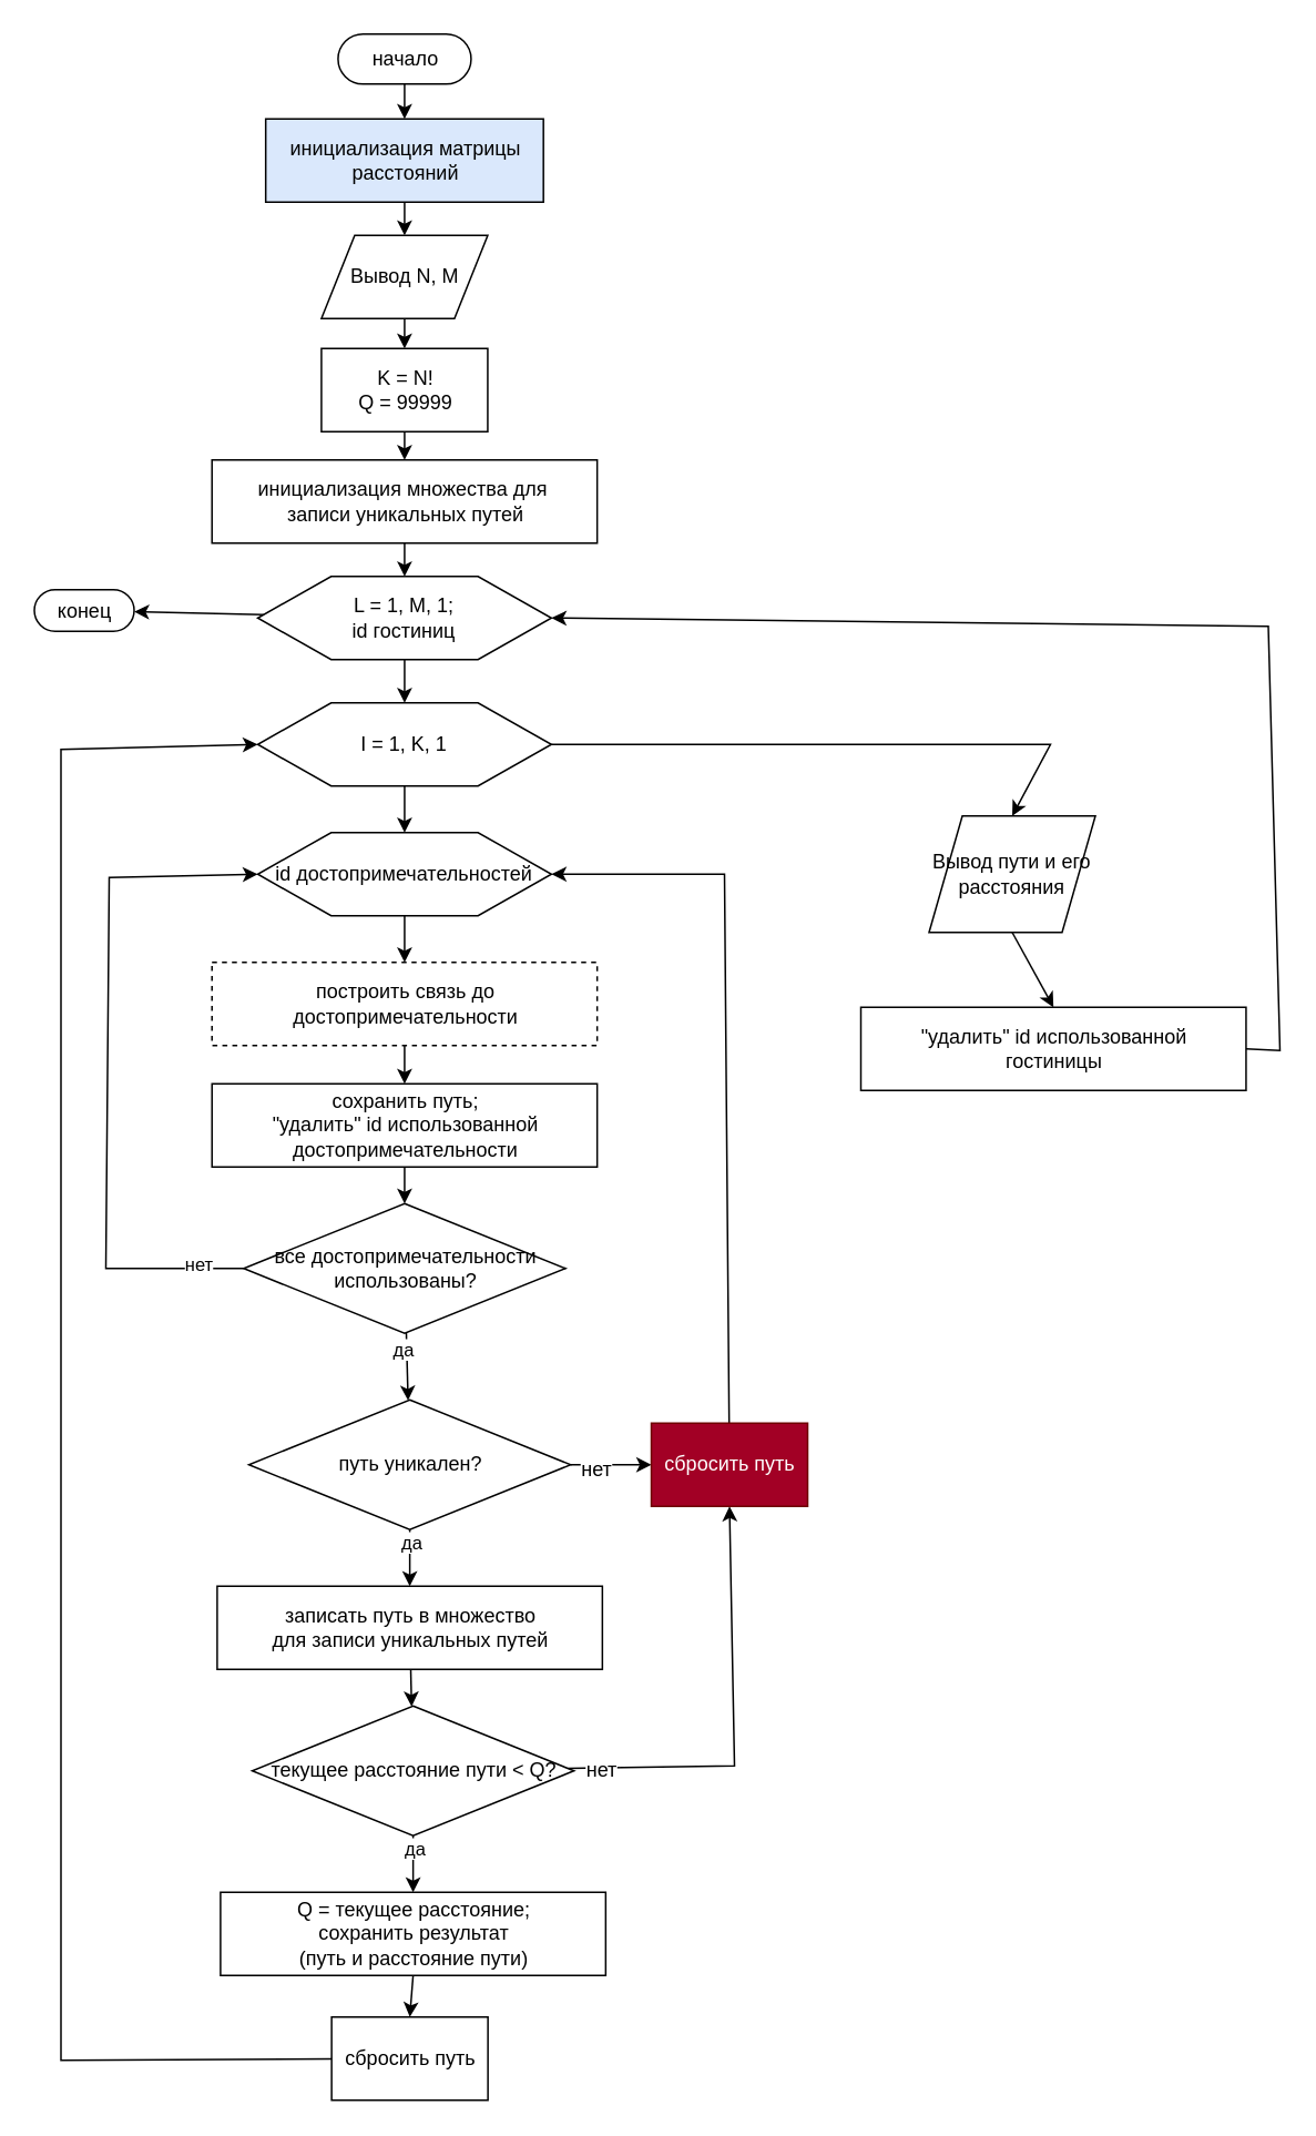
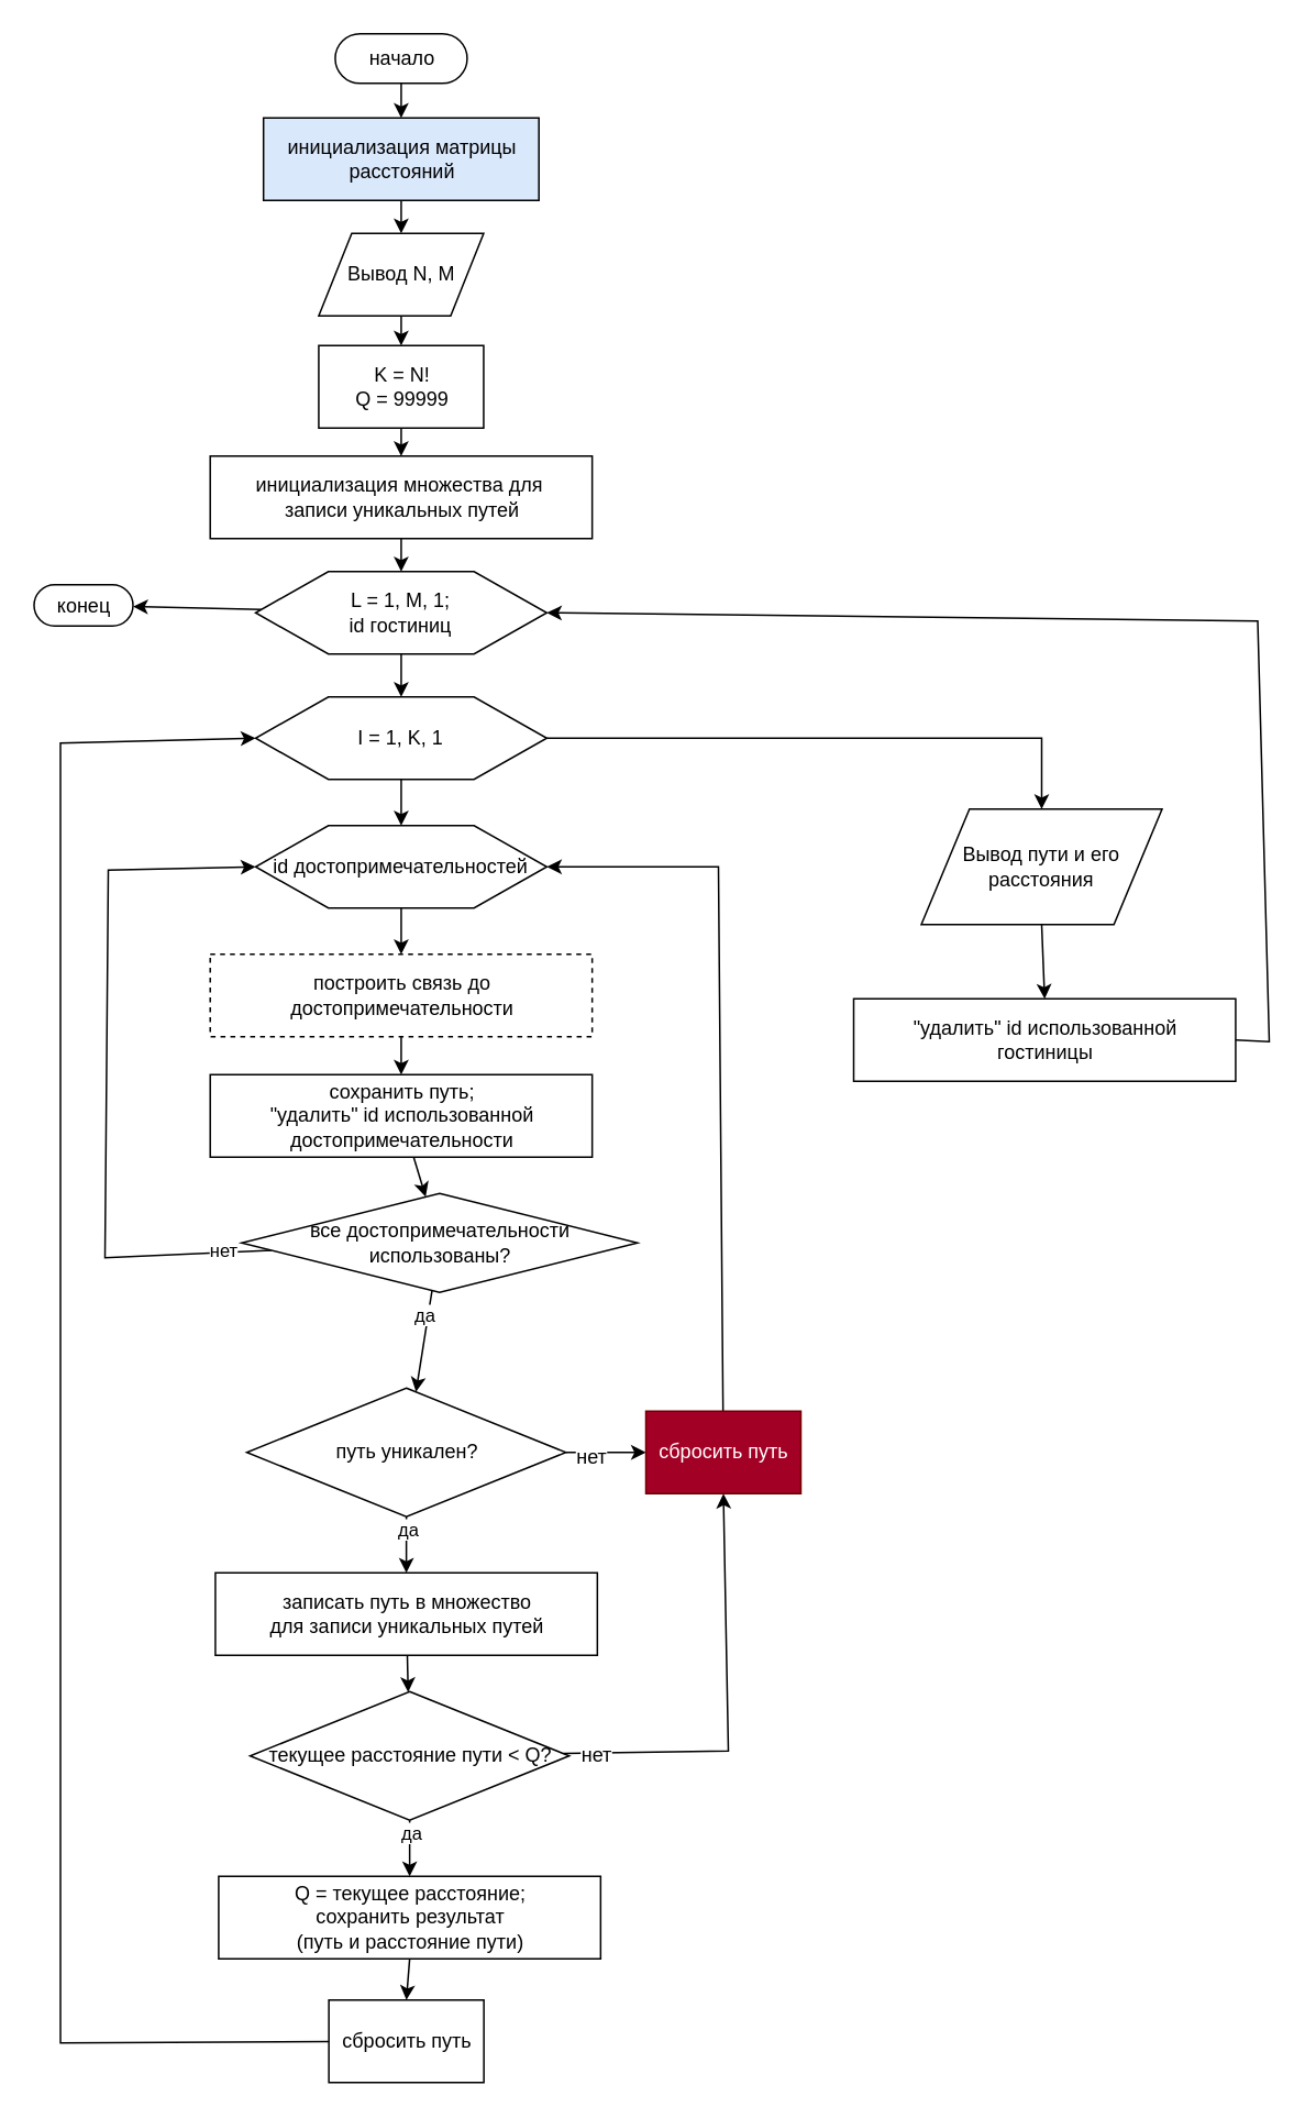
  <mxCell id="0" />
  <mxCell id="1" parent="0" />
  <mxCell id="2" style="edgeStyle=none;rounded=0;html=1;exitX=0.5;exitY=0.5;exitDx=0;exitDy=15;exitPerimeter=0;entryX=0.5;entryY=0;entryDx=0;entryDy=0;fontSize=12;" edge="1" parent="1" source="3" target="31"><mxGeometry relative="1" as="geometry" /></mxCell>
  <mxCell id="3" value="начало" style="html=1;dashed=0;whitespace=wrap;shape=mxgraph.dfd.start" vertex="1" parent="1"><mxGeometry x="202.62" y="20" width="80" height="30" as="geometry" /></mxCell>
  <mxCell id="4" style="edgeStyle=none;rounded=0;html=1;entryX=0.5;entryY=0;entryDx=0;entryDy=0;" edge="1" parent="1" source="6" target="12"><mxGeometry relative="1" as="geometry"><mxPoint x="213.258" y="442" as="targetPoint" /></mxGeometry></mxCell>
  <mxCell id="5" style="edgeStyle=none;rounded=0;html=1;exitX=1;exitY=0.5;exitDx=0;exitDy=0;entryX=0.5;entryY=0;entryDx=0;entryDy=0;" edge="1" parent="1" source="6" target="8"><mxGeometry relative="1" as="geometry"><mxPoint x="737.286" y="457.714" as="targetPoint" /><Array as="points"><mxPoint x="631" y="447" /></Array></mxGeometry></mxCell>
  <mxCell id="6" value="I = 1, K, 1" style="shape=hexagon;perimeter=hexagonPerimeter2;whiteSpace=wrap;html=1;size=0.25" vertex="1" parent="1"><mxGeometry x="154.31" y="422" width="176.63" height="50" as="geometry" /></mxCell>
  <mxCell id="7" style="edgeStyle=none;rounded=0;html=1;exitX=0.5;exitY=1;exitDx=0;exitDy=0;entryX=0.5;entryY=0;entryDx=0;entryDy=0;" edge="1" parent="1" source="8" target="35"><mxGeometry relative="1" as="geometry" /></mxCell>
- <mxCell id="8" value="Вывод пути и его расстояния" style="shape=parallelogram;perimeter=parallelogramPerimeter;whiteSpace=wrap;html=1;dashed=0;fillColor=none;" vertex="1" parent="1"><mxGeometry x="558" y="490" width="100" height="70" as="geometry" /></mxCell>
+ <mxCell id="8" value="Вывод пути и его расстояния" style="shape=parallelogram;perimeter=parallelogramPerimeter;whiteSpace=wrap;html=1;dashed=0;fillColor=none;" vertex="1" parent="1"><mxGeometry x="558" y="490" width="146" height="70" as="geometry" /></mxCell>
  <mxCell id="9" style="edgeStyle=none;html=1;" edge="1" parent="1" source="10" target="14"><mxGeometry relative="1" as="geometry"><mxPoint x="242.5" y="772" as="targetPoint" /></mxGeometry></mxCell>
  <mxCell id="10" value="построить связь до &lt;br&gt;достопримечательности" style="html=1;dashed=1;whitespace=wrap;" vertex="1" parent="1"><mxGeometry x="126.81" y="578" width="231.62" height="50" as="geometry" /></mxCell>
  <mxCell id="11" style="edgeStyle=none;rounded=0;html=1;" edge="1" parent="1" source="12" target="10"><mxGeometry relative="1" as="geometry"><mxPoint x="240.618" y="595" as="targetPoint" /></mxGeometry></mxCell>
  <mxCell id="12" value="id достопримечательностей" style="shape=hexagon;perimeter=hexagonPerimeter2;whiteSpace=wrap;html=1;size=0.25" vertex="1" parent="1"><mxGeometry x="154.32" y="500" width="176.63" height="50" as="geometry" /></mxCell>
  <mxCell id="13" style="edgeStyle=none;rounded=0;html=1;" edge="1" parent="1" source="14" target="21"><mxGeometry relative="1" as="geometry" /></mxCell>
  <mxCell id="14" value="сохранить путь;&lt;br&gt;&quot;удалить&quot; id использованной &lt;br&gt;достопримечательности" style="html=1;dashed=0;whitespace=wrap;" vertex="1" parent="1"><mxGeometry x="126.82" y="651" width="231.62" height="50" as="geometry" /></mxCell>
  <mxCell id="15" style="edgeStyle=none;rounded=0;html=1;entryX=0;entryY=0.5;entryDx=0;entryDy=0;" edge="1" parent="1" source="21" target="12"><mxGeometry relative="1" as="geometry"><Array as="points"><mxPoint x="63" y="762" /><mxPoint x="65" y="527" /></Array></mxGeometry></mxCell>
  <mxCell id="16" value="нет" style="edgeLabel;html=1;align=center;verticalAlign=middle;resizable=0;points=[];" vertex="1" connectable="0" parent="15"><mxGeometry x="-0.705" y="1" relative="1" as="geometry"><mxPoint x="33" y="-4" as="offset" /></mxGeometry></mxCell>
  <mxCell id="17" style="edgeStyle=none;rounded=0;html=1;" edge="1" parent="1" source="21" target="24"><mxGeometry relative="1" as="geometry"><mxPoint x="237.292" y="857" as="targetPoint" /></mxGeometry></mxCell>
  <mxCell id="18" value="да" style="edgeLabel;html=1;align=center;verticalAlign=middle;resizable=0;points=[];" vertex="1" connectable="0" parent="17"><mxGeometry x="-0.526" y="-2" relative="1" as="geometry"><mxPoint as="offset" /></mxGeometry></mxCell>
  <mxCell id="19" style="edgeStyle=none;rounded=0;html=1;entryX=0;entryY=0.5;entryDx=0;entryDy=0;fontSize=16;exitX=1;exitY=0.5;exitDx=0;exitDy=0;" edge="1" parent="1" source="24" target="44"><mxGeometry relative="1" as="geometry" /></mxCell>
  <mxCell id="20" value="нет" style="edgeLabel;html=1;align=center;verticalAlign=middle;resizable=0;points=[];fontSize=12;" vertex="1" connectable="0" parent="19"><mxGeometry x="-0.391" y="-2" relative="1" as="geometry"><mxPoint as="offset" /></mxGeometry></mxCell>
- <mxCell id="21" value="все достопримечательности &lt;br&gt;использованы?" style="shape=rhombus;html=1;dashed=0;whitespace=wrap;perimeter=rhombusPerimeter;" vertex="1" parent="1"><mxGeometry x="145.88" y="723" width="193.5" height="78" as="geometry" /></mxCell>
+ <mxCell id="21" value="все достопримечательности &lt;br&gt;использованы?" style="shape=rhombus;html=1;dashed=0;whitespace=wrap;perimeter=rhombusPerimeter;" vertex="1" parent="1"><mxGeometry x="145.88" y="723" width="240" height="60" as="geometry" /></mxCell>
  <mxCell id="22" style="edgeStyle=none;rounded=0;html=1;" edge="1" parent="1" source="24" target="26"><mxGeometry relative="1" as="geometry" /></mxCell>
  <mxCell id="23" value="да" style="edgeLabel;html=1;align=center;verticalAlign=middle;resizable=0;points=[];" vertex="1" connectable="0" parent="22"><mxGeometry x="-0.609" y="1" relative="1" as="geometry"><mxPoint as="offset" /></mxGeometry></mxCell>
  <mxCell id="24" value="путь уникален?" style="shape=rhombus;html=1;dashed=0;whitespace=wrap;perimeter=rhombusPerimeter;" vertex="1" parent="1"><mxGeometry x="149" y="841" width="193.5" height="78" as="geometry" /></mxCell>
  <mxCell id="25" style="edgeStyle=none;rounded=0;html=1;" edge="1" parent="1" source="26" target="40"><mxGeometry relative="1" as="geometry" /></mxCell>
  <mxCell id="26" value="записать путь в множество&lt;br&gt;для&amp;nbsp;записи уникальных путей" style="html=1;dashed=0;whitespace=wrap;" vertex="1" parent="1"><mxGeometry x="129.94" y="953" width="231.62" height="50" as="geometry" /></mxCell>
  <mxCell id="27" style="edgeStyle=none;rounded=0;html=1;exitX=0.5;exitY=1;exitDx=0;exitDy=0;entryX=0.5;entryY=0;entryDx=0;entryDy=0;" edge="1" parent="1" source="29" target="6"><mxGeometry relative="1" as="geometry"><mxPoint x="237.439" y="356" as="targetPoint" /></mxGeometry></mxCell>
  <mxCell id="28" style="edgeStyle=none;rounded=0;html=1;" edge="1" parent="1" source="29" target="47"><mxGeometry relative="1" as="geometry"><mxPoint x="106" y="371" as="targetPoint" /></mxGeometry></mxCell>
  <mxCell id="29" value="L = 1, M, 1;&lt;br&gt;id гостиниц" style="shape=hexagon;perimeter=hexagonPerimeter2;whiteSpace=wrap;html=1;size=0.25" vertex="1" parent="1"><mxGeometry x="154.31" y="346" width="176.63" height="50" as="geometry" /></mxCell>
  <mxCell id="30" style="edgeStyle=none;rounded=0;html=1;entryX=0.5;entryY=0;entryDx=0;entryDy=0;fontSize=12;" edge="1" parent="1" source="31" target="49"><mxGeometry relative="1" as="geometry" /></mxCell>
  <mxCell id="31" value="инициализация матрицы&lt;br&gt;расстояний" style="html=1;dashed=0;whitespace=wrap;fillColor=#dae8fc;" vertex="1" parent="1"><mxGeometry x="159.12" y="71" width="167" height="50" as="geometry" /></mxCell>
  <mxCell id="32" style="edgeStyle=none;rounded=0;html=1;exitX=0.5;exitY=1;exitDx=0;exitDy=0;entryX=0.5;entryY=0;entryDx=0;entryDy=0;fontSize=12;" edge="1" parent="1" source="33" target="46"><mxGeometry relative="1" as="geometry" /></mxCell>
  <mxCell id="33" value="K = N!&lt;br&gt;Q = 99999" style="html=1;dashed=0;whitespace=wrap;fillColor=none;" vertex="1" parent="1"><mxGeometry x="192.62" y="209" width="100" height="50" as="geometry" /></mxCell>
  <mxCell id="34" style="edgeStyle=none;rounded=0;html=1;entryX=1;entryY=0.5;entryDx=0;entryDy=0;fontSize=12;exitX=1;exitY=0.5;exitDx=0;exitDy=0;" edge="1" parent="1" source="35" target="29"><mxGeometry relative="1" as="geometry"><Array as="points"><mxPoint x="769" y="631" /><mxPoint x="762" y="376" /></Array></mxGeometry></mxCell>
  <mxCell id="35" value="&quot;удалить&quot; id использованной &lt;br&gt;гостиницы" style="html=1;dashed=0;whitespace=wrap;" vertex="1" parent="1"><mxGeometry x="517" y="605" width="231.62" height="50" as="geometry" /></mxCell>
  <mxCell id="36" style="edgeStyle=none;rounded=0;html=1;" edge="1" parent="1" source="40" target="42"><mxGeometry relative="1" as="geometry" /></mxCell>
  <mxCell id="37" value="да" style="edgeLabel;html=1;align=center;verticalAlign=middle;resizable=0;points=[];" vertex="1" connectable="0" parent="36"><mxGeometry x="-0.569" y="1" relative="1" as="geometry"><mxPoint as="offset" /></mxGeometry></mxCell>
  <mxCell id="38" style="edgeStyle=none;rounded=0;html=1;entryX=0.5;entryY=1;entryDx=0;entryDy=0;fontSize=12;" edge="1" parent="1" source="40" target="44"><mxGeometry relative="1" as="geometry"><Array as="points"><mxPoint x="441" y="1061" /></Array></mxGeometry></mxCell>
  <mxCell id="39" value="нет" style="edgeLabel;html=1;align=center;verticalAlign=middle;resizable=0;points=[];fontSize=12;" vertex="1" connectable="0" parent="38"><mxGeometry x="-0.841" y="-1" relative="1" as="geometry"><mxPoint as="offset" /></mxGeometry></mxCell>
  <mxCell id="40" value="текущее расстояние пути &amp;lt; Q?" style="shape=rhombus;html=1;dashed=0;whitespace=wrap;perimeter=rhombusPerimeter;" vertex="1" parent="1"><mxGeometry x="151" y="1025" width="193.5" height="78" as="geometry" /></mxCell>
  <mxCell id="41" style="edgeStyle=none;rounded=0;html=1;exitX=0.5;exitY=1;exitDx=0;exitDy=0;entryX=0.5;entryY=0;entryDx=0;entryDy=0;fontSize=12;" edge="1" parent="1" source="42" target="51"><mxGeometry relative="1" as="geometry" /></mxCell>
  <mxCell id="42" value="Q = текущее расстояние;&lt;br&gt;сохранить результат&lt;br&gt;(путь и расстояние пути)" style="html=1;dashed=0;whitespace=wrap;" vertex="1" parent="1"><mxGeometry x="131.94" y="1137" width="231.62" height="50" as="geometry" /></mxCell>
  <mxCell id="43" style="edgeStyle=none;rounded=0;html=1;entryX=1;entryY=0.5;entryDx=0;entryDy=0;fontSize=16;" edge="1" parent="1" source="44" target="12"><mxGeometry relative="1" as="geometry"><Array as="points"><mxPoint x="435" y="525" /></Array></mxGeometry></mxCell>
  <mxCell id="44" value="сбросить путь" style="html=1;dashed=0;whitespace=wrap;fillColor=#a20025;fontColor=#ffffff;strokeColor=#6F0000;" vertex="1" parent="1"><mxGeometry x="391" y="855" width="94" height="50" as="geometry" /></mxCell>
  <mxCell id="45" style="edgeStyle=none;rounded=0;html=1;fontSize=12;" edge="1" parent="1" source="46" target="29"><mxGeometry relative="1" as="geometry" /></mxCell>
  <mxCell id="46" value="инициализация множества для&amp;nbsp;&lt;br&gt;записи уникальных путей" style="html=1;dashed=0;whitespace=wrap;" vertex="1" parent="1"><mxGeometry x="126.81" y="276" width="231.62" height="50" as="geometry" /></mxCell>
  <mxCell id="47" value="конец" style="html=1;dashed=0;whitespace=wrap;shape=mxgraph.dfd.start" vertex="1" parent="1"><mxGeometry x="20" y="354" width="60" height="25" as="geometry" /></mxCell>
  <mxCell id="48" style="edgeStyle=none;rounded=0;html=1;entryX=0.5;entryY=0;entryDx=0;entryDy=0;fontSize=12;" edge="1" parent="1" source="49" target="33"><mxGeometry relative="1" as="geometry" /></mxCell>
  <mxCell id="49" value="Вывод N, M" style="shape=parallelogram;perimeter=parallelogramPerimeter;whiteSpace=wrap;html=1;dashed=0;fillColor=none;" vertex="1" parent="1"><mxGeometry x="192.62" y="141" width="100" height="50" as="geometry" /></mxCell>
  <mxCell id="50" style="edgeStyle=none;rounded=0;html=1;entryX=0;entryY=0.5;entryDx=0;entryDy=0;fontSize=12;" edge="1" parent="1" source="51" target="6"><mxGeometry relative="1" as="geometry"><Array as="points"><mxPoint x="36" y="1238" /><mxPoint x="36" y="450" /></Array></mxGeometry></mxCell>
  <mxCell id="51" value="сбросить путь" style="html=1;dashed=0;whitespace=wrap;" vertex="1" parent="1"><mxGeometry x="198.75" y="1212" width="94" height="50" as="geometry" /></mxCell>
